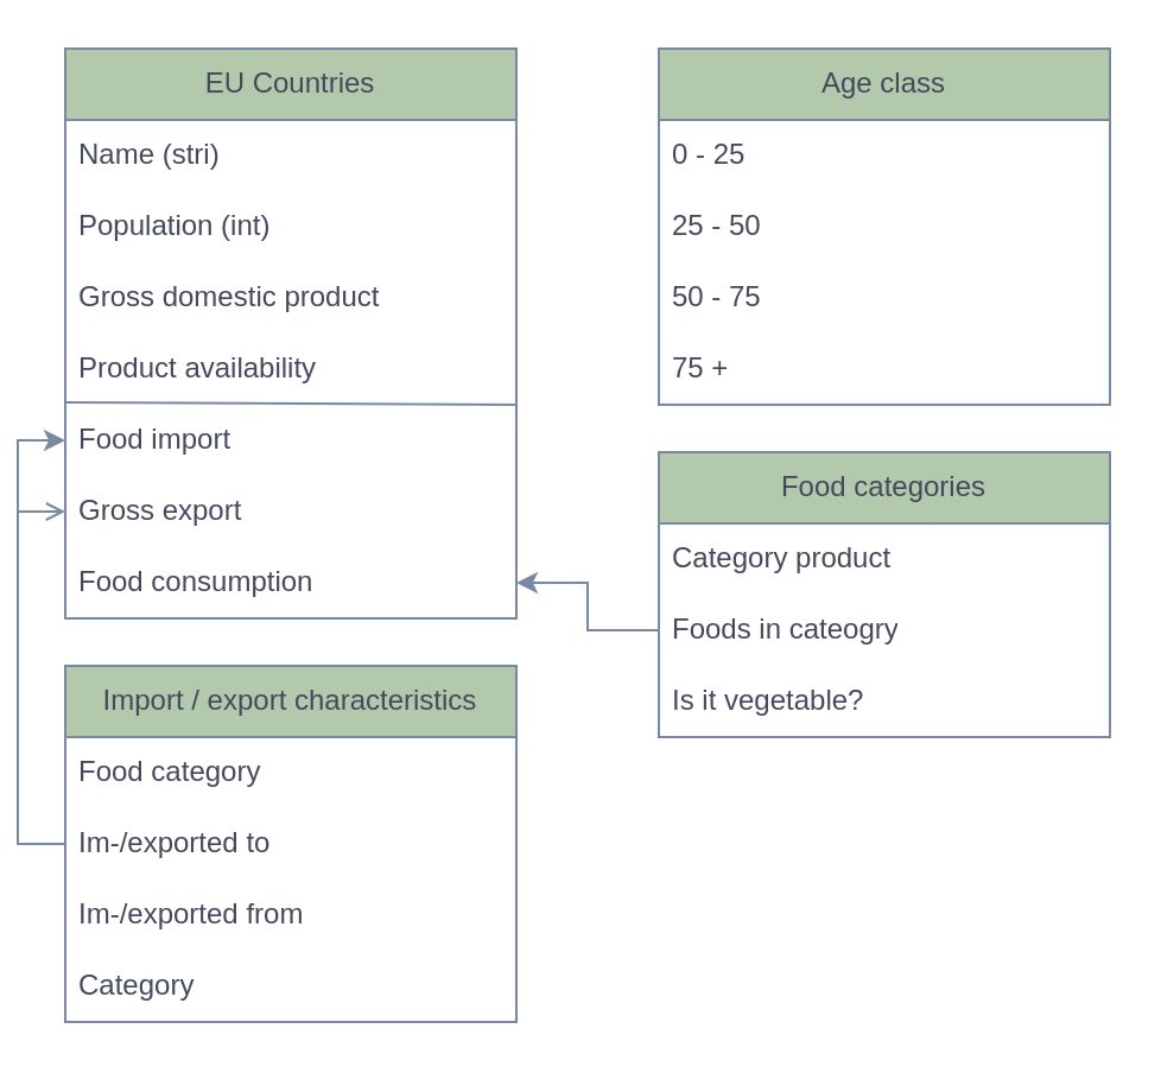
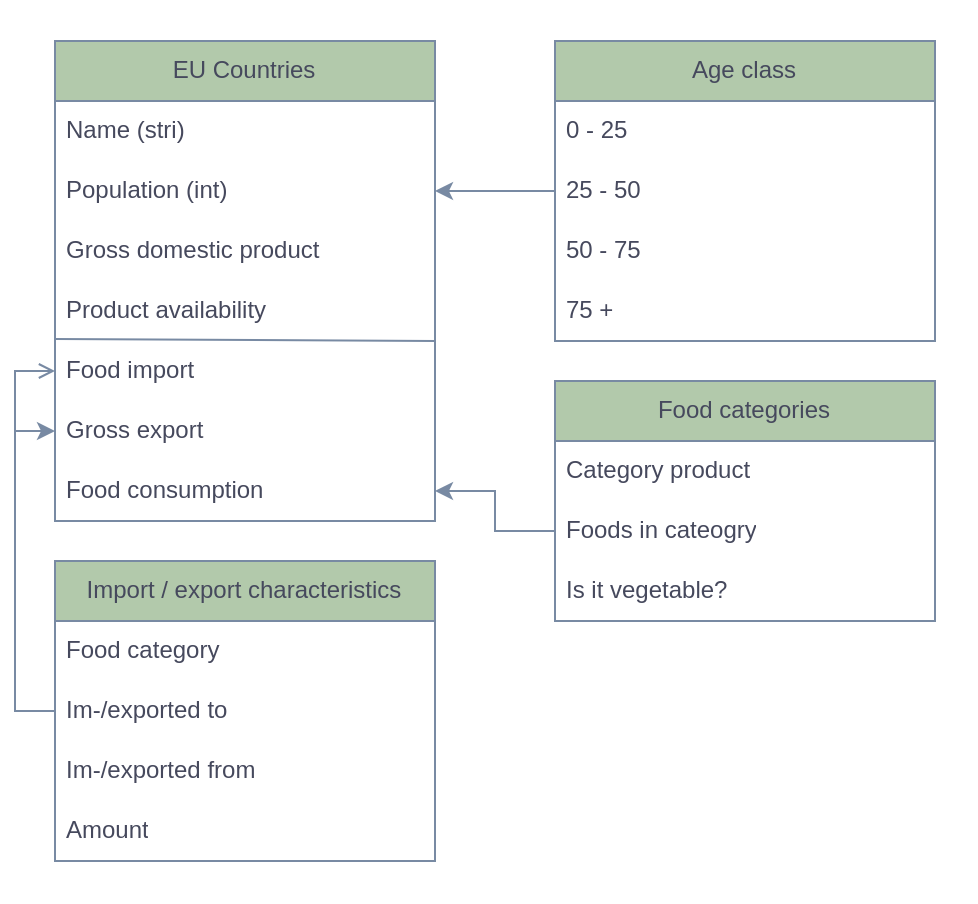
  <mxCell id="0" />
  <mxCell id="1" parent="0" />
  <mxCell id="2" value="EU Countries" style="swimlane;fontStyle=0;childLayout=stackLayout;horizontal=1;startSize=30;horizontalStack=0;resizeParent=1;resizeParentMax=0;resizeLast=0;collapsible=1;marginBottom=0;whiteSpace=wrap;html=1;strokeColor=#788AA3;fontColor=#46495D;fillColor=#B2C9AB;" vertex="1" parent="1"><mxGeometry x="20" y="20" width="190" height="240" as="geometry"><mxRectangle x="80" y="110" width="110" height="30" as="alternateBounds" /></mxGeometry></mxCell>
  <mxCell id="3" value="Name (stri)" style="text;strokeColor=none;fillColor=none;align=left;verticalAlign=middle;spacingLeft=4;spacingRight=4;overflow=hidden;points=[[0,0.5],[1,0.5]];portConstraint=eastwest;rotatable=0;whiteSpace=wrap;html=1;fontColor=#46495D;" vertex="1" parent="2"><mxGeometry y="30" width="190" height="30" as="geometry" /></mxCell>
  <mxCell id="4" value="Population (int)" style="text;strokeColor=none;fillColor=none;align=left;verticalAlign=middle;spacingLeft=4;spacingRight=4;overflow=hidden;points=[[0,0.5],[1,0.5]];portConstraint=eastwest;rotatable=0;whiteSpace=wrap;html=1;fontColor=#46495D;" vertex="1" parent="2"><mxGeometry y="60" width="190" height="30" as="geometry" /></mxCell>
  <mxCell id="5" value="Gross domestic product" style="text;strokeColor=none;fillColor=none;align=left;verticalAlign=middle;spacingLeft=4;spacingRight=4;overflow=hidden;points=[[0,0.5],[1,0.5]];portConstraint=eastwest;rotatable=0;whiteSpace=wrap;html=1;fontColor=#46495D;" vertex="1" parent="2"><mxGeometry y="90" width="190" height="30" as="geometry" /></mxCell>
  <mxCell id="6" value="Product availability" style="text;strokeColor=none;fillColor=none;align=left;verticalAlign=middle;spacingLeft=4;spacingRight=4;overflow=hidden;points=[[0,0.5],[1,0.5]];portConstraint=eastwest;rotatable=0;whiteSpace=wrap;html=1;fontColor=#46495D;" vertex="1" parent="2"><mxGeometry y="120" width="190" height="30" as="geometry" /></mxCell>
  <mxCell id="7" value="Food import" style="text;strokeColor=none;fillColor=none;align=left;verticalAlign=middle;spacingLeft=4;spacingRight=4;overflow=hidden;points=[[0,0.5],[1,0.5]];portConstraint=eastwest;rotatable=0;whiteSpace=wrap;html=1;fontColor=#46495D;" vertex="1" parent="2"><mxGeometry y="150" width="190" height="30" as="geometry" /></mxCell>
  <mxCell id="8" value="Gross export&amp;nbsp;" style="text;strokeColor=none;fillColor=none;align=left;verticalAlign=middle;spacingLeft=4;spacingRight=4;overflow=hidden;points=[[0,0.5],[1,0.5]];portConstraint=eastwest;rotatable=0;whiteSpace=wrap;html=1;fontColor=#46495D;" vertex="1" parent="2"><mxGeometry y="180" width="190" height="30" as="geometry" /></mxCell>
  <mxCell id="9" value="Food consumption" style="text;strokeColor=none;fillColor=none;align=left;verticalAlign=middle;spacingLeft=4;spacingRight=4;overflow=hidden;points=[[0,0.5],[1,0.5]];portConstraint=eastwest;rotatable=0;whiteSpace=wrap;html=1;fontColor=#46495D;" vertex="1" parent="2"><mxGeometry y="210" width="190" height="30" as="geometry" /></mxCell>
  <mxCell id="10" value="" style="endArrow=none;html=1;rounded=0;strokeColor=#788AA3;fontColor=#46495D;fillColor=#B2C9AB;" edge="1" parent="2"><mxGeometry width="50" height="50" relative="1" as="geometry"><mxPoint y="149" as="sourcePoint" /><mxPoint x="190" y="150" as="targetPoint" /></mxGeometry></mxCell>
  <mxCell id="11" value="Food categories" style="swimlane;fontStyle=0;childLayout=stackLayout;horizontal=1;startSize=30;horizontalStack=0;resizeParent=1;resizeParentMax=0;resizeLast=0;collapsible=1;marginBottom=0;whiteSpace=wrap;html=1;strokeColor=#788AA3;fontColor=#46495D;fillColor=#B2C9AB;" vertex="1" parent="1"><mxGeometry x="270" y="190" width="190" height="120" as="geometry" /></mxCell>
  <mxCell id="12" value="Category product" style="text;strokeColor=none;fillColor=none;align=left;verticalAlign=middle;spacingLeft=4;spacingRight=4;overflow=hidden;points=[[0,0.5],[1,0.5]];portConstraint=eastwest;rotatable=0;whiteSpace=wrap;html=1;fontColor=#46495D;" vertex="1" parent="11"><mxGeometry y="30" width="190" height="30" as="geometry" /></mxCell>
  <mxCell id="13" value="Foods in cateogry" style="text;strokeColor=none;fillColor=none;align=left;verticalAlign=middle;spacingLeft=4;spacingRight=4;overflow=hidden;points=[[0,0.5],[1,0.5]];portConstraint=eastwest;rotatable=0;whiteSpace=wrap;html=1;fontColor=#46495D;" vertex="1" parent="11"><mxGeometry y="60" width="190" height="30" as="geometry" /></mxCell>
  <mxCell id="14" value="Is it vegetable?" style="text;strokeColor=none;fillColor=none;align=left;verticalAlign=middle;spacingLeft=4;spacingRight=4;overflow=hidden;points=[[0,0.5],[1,0.5]];portConstraint=eastwest;rotatable=0;whiteSpace=wrap;html=1;fontColor=#46495D;" vertex="1" parent="11"><mxGeometry y="90" width="190" height="30" as="geometry" /></mxCell>
  <mxCell id="15" value="Age class" style="swimlane;fontStyle=0;childLayout=stackLayout;horizontal=1;startSize=30;horizontalStack=0;resizeParent=1;resizeParentMax=0;resizeLast=0;collapsible=1;marginBottom=0;whiteSpace=wrap;html=1;strokeColor=#788AA3;fontColor=#46495D;fillColor=#B2C9AB;" vertex="1" parent="1"><mxGeometry x="270" y="20" width="190" height="150" as="geometry" /></mxCell>
  <mxCell id="16" value="0 - 25" style="text;strokeColor=none;fillColor=none;align=left;verticalAlign=middle;spacingLeft=4;spacingRight=4;overflow=hidden;points=[[0,0.5],[1,0.5]];portConstraint=eastwest;rotatable=0;whiteSpace=wrap;html=1;fontColor=#46495D;" vertex="1" parent="15"><mxGeometry y="30" width="190" height="30" as="geometry" /></mxCell>
  <mxCell id="17" value="25 - 50" style="text;strokeColor=none;fillColor=none;align=left;verticalAlign=middle;spacingLeft=4;spacingRight=4;overflow=hidden;points=[[0,0.5],[1,0.5]];portConstraint=eastwest;rotatable=0;whiteSpace=wrap;html=1;fontColor=#46495D;" vertex="1" parent="15"><mxGeometry y="60" width="190" height="30" as="geometry" /></mxCell>
  <mxCell id="18" value="50 - 75" style="text;strokeColor=none;fillColor=none;align=left;verticalAlign=middle;spacingLeft=4;spacingRight=4;overflow=hidden;points=[[0,0.5],[1,0.5]];portConstraint=eastwest;rotatable=0;whiteSpace=wrap;html=1;fontColor=#46495D;" vertex="1" parent="15"><mxGeometry y="90" width="190" height="30" as="geometry" /></mxCell>
  <mxCell id="19" value="75 +" style="text;strokeColor=none;fillColor=none;align=left;verticalAlign=middle;spacingLeft=4;spacingRight=4;overflow=hidden;points=[[0,0.5],[1,0.5]];portConstraint=eastwest;rotatable=0;whiteSpace=wrap;html=1;fontColor=#46495D;" vertex="1" parent="15"><mxGeometry y="120" width="190" height="30" as="geometry" /></mxCell>
  <mxCell id="20" value="Import / export characteristics" style="swimlane;fontStyle=0;childLayout=stackLayout;horizontal=1;startSize=30;horizontalStack=0;resizeParent=1;resizeParentMax=0;resizeLast=0;collapsible=1;marginBottom=0;whiteSpace=wrap;html=1;strokeColor=#788AA3;fontColor=#46495D;fillColor=#B2C9AB;" vertex="1" parent="1"><mxGeometry x="20" y="280" width="190" height="150" as="geometry" /></mxCell>
  <mxCell id="21" value="Food category" style="text;strokeColor=none;fillColor=none;align=left;verticalAlign=middle;spacingLeft=4;spacingRight=4;overflow=hidden;points=[[0,0.5],[1,0.5]];portConstraint=eastwest;rotatable=0;whiteSpace=wrap;html=1;fontColor=#46495D;" vertex="1" parent="20"><mxGeometry y="30" width="190" height="30" as="geometry" /></mxCell>
  <mxCell id="22" value="Im-/exported to" style="text;strokeColor=none;fillColor=none;align=left;verticalAlign=middle;spacingLeft=4;spacingRight=4;overflow=hidden;points=[[0,0.5],[1,0.5]];portConstraint=eastwest;rotatable=0;whiteSpace=wrap;html=1;fontColor=#46495D;" vertex="1" parent="20"><mxGeometry y="60" width="190" height="30" as="geometry" /></mxCell>
  <mxCell id="23" value="Im-/exported from" style="text;strokeColor=none;fillColor=none;align=left;verticalAlign=middle;spacingLeft=4;spacingRight=4;overflow=hidden;points=[[0,0.5],[1,0.5]];portConstraint=eastwest;rotatable=0;whiteSpace=wrap;html=1;fontColor=#46495D;" vertex="1" parent="20"><mxGeometry y="90" width="190" height="30" as="geometry" /></mxCell>
- <mxCell id="24" value="Category" style="text;strokeColor=none;fillColor=none;align=left;verticalAlign=middle;spacingLeft=4;spacingRight=4;overflow=hidden;points=[[0,0.5],[1,0.5]];portConstraint=eastwest;rotatable=0;whiteSpace=wrap;html=1;fontColor=#46495D;" vertex="1" parent="20"><mxGeometry y="120" width="190" height="30" as="geometry" /></mxCell>
+ <mxCell id="24" value="Amount" style="text;strokeColor=none;fillColor=none;align=left;verticalAlign=middle;spacingLeft=4;spacingRight=4;overflow=hidden;points=[[0,0.5],[1,0.5]];portConstraint=eastwest;rotatable=0;whiteSpace=wrap;html=1;fontColor=#46495D;" vertex="1" parent="20"><mxGeometry y="120" width="190" height="30" as="geometry" /></mxCell>
+ <mxCell id="25" style="edgeStyle=orthogonalEdgeStyle;rounded=0;orthogonalLoop=1;jettySize=auto;html=1;entryX=1;entryY=0.5;entryDx=0;entryDy=0;strokeColor=#788AA3;fontColor=#46495D;fillColor=#B2C9AB;" edge="1" parent="1" source="17" target="4"><mxGeometry relative="1" as="geometry" /></mxCell>
  <mxCell id="26" style="edgeStyle=orthogonalEdgeStyle;rounded=0;orthogonalLoop=1;jettySize=auto;html=1;entryX=1;entryY=0.5;entryDx=0;entryDy=0;strokeColor=#788AA3;fontColor=#46495D;fillColor=#B2C9AB;" edge="1" parent="1" source="13" target="9"><mxGeometry relative="1" as="geometry" /></mxCell>
- <mxCell id="27" style="edgeStyle=orthogonalEdgeStyle;rounded=0;orthogonalLoop=1;jettySize=auto;html=1;entryX=0;entryY=0.5;entryDx=0;entryDy=0;strokeColor=#788AA3;fontColor=#46495D;fillColor=#B2C9AB;endArrow=open;" edge="1" parent="1" source="22" target="8"><mxGeometry relative="1" as="geometry" /></mxCell>
- <mxCell id="28" style="edgeStyle=orthogonalEdgeStyle;rounded=0;orthogonalLoop=1;jettySize=auto;html=1;entryX=0;entryY=0.5;entryDx=0;entryDy=0;strokeColor=#788AA3;fontColor=#46495D;fillColor=#B2C9AB;" edge="1" parent="1" source="22" target="7"><mxGeometry relative="1" as="geometry" /></mxCell>
+ <mxCell id="27" style="edgeStyle=orthogonalEdgeStyle;rounded=0;orthogonalLoop=1;jettySize=auto;html=1;entryX=0;entryY=0.5;entryDx=0;entryDy=0;strokeColor=#788AA3;fontColor=#46495D;fillColor=#B2C9AB;" edge="1" parent="1" source="22" target="8"><mxGeometry relative="1" as="geometry" /></mxCell>
+ <mxCell id="28" style="edgeStyle=orthogonalEdgeStyle;rounded=0;orthogonalLoop=1;jettySize=auto;html=1;entryX=0;entryY=0.5;entryDx=0;entryDy=0;strokeColor=#788AA3;fontColor=#46495D;fillColor=#B2C9AB;endArrow=open;" edge="1" parent="1" source="22" target="7"><mxGeometry relative="1" as="geometry" /></mxCell>
